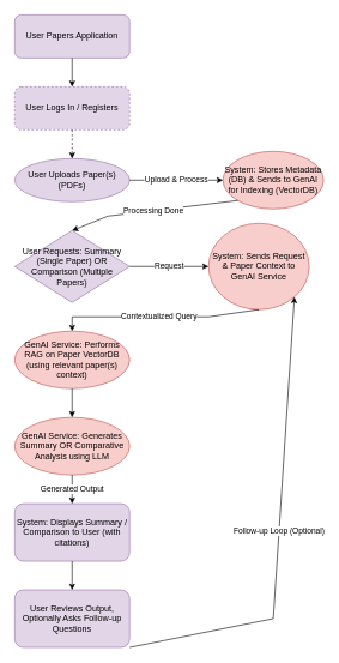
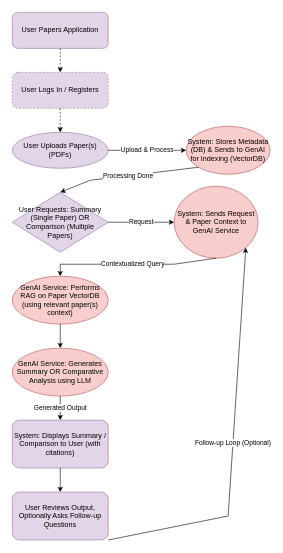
  <mxCell id="0" />
  <mxCell id="1" parent="0" />
  <mxCell id="2" value="User Papers Application" style="rounded=1;whiteSpace=wrap;html=1;fillColor=#e1d5e7;strokeColor=#9673a6;" parent="1" vertex="1"><mxGeometry x="20" y="20" width="160" height="60" as="geometry" /></mxCell>
  <mxCell id="3" value="User Logs In / Registers" style="rounded=1;whiteSpace=wrap;html=1;fillColor=#e1d5e7;strokeColor=#9673a6;dashed=1;" parent="1" vertex="1"><mxGeometry x="20" y="120" width="160" height="60" as="geometry" /></mxCell>
  <mxCell id="4" value="User Uploads Paper(s) (PDFs)" style="ellipse;whiteSpace=wrap;html=1;fillColor=#e1d5e7;strokeColor=#9673a6;" parent="1" vertex="1"><mxGeometry x="20" y="220" width="160" height="60" as="geometry" /></mxCell>
  <mxCell id="5" value="System: Stores Metadata (DB) &amp; Sends to GenAI for Indexing (VectorDB)" style="ellipse;whiteSpace=wrap;html=1;fillColor=#f8cecc;strokeColor=#b85450;" parent="1" vertex="1"><mxGeometry x="310" y="210" width="140" height="80" as="geometry" /></mxCell>
  <mxCell id="6" value="User Requests: Summary (Single Paper) OR Comparison (Multiple Papers)" style="rhombus;whiteSpace=wrap;html=1;fillColor=#e1d5e7;strokeColor=#9673a6;" parent="1" vertex="1"><mxGeometry x="20" y="320" width="160" height="100" as="geometry" /></mxCell>
  <mxCell id="7" value="System: Sends Request &amp; Paper Context to GenAI Service" style="ellipse;whiteSpace=wrap;html=1;fillColor=#f8cecc;strokeColor=#b85450;" parent="1" vertex="1"><mxGeometry x="290" y="310" width="140" height="120" as="geometry" /></mxCell>
  <mxCell id="8" value="GenAI Service: Performs RAG on Paper VectorDB (using relevant paper(s) context)" style="ellipse;whiteSpace=wrap;html=1;fillColor=#f8cecc;strokeColor=#b85450;" parent="1" vertex="1"><mxGeometry x="20" y="460" width="160" height="80" as="geometry" /></mxCell>
  <mxCell id="9" value="GenAI Service: Generates Summary OR Comparative Analysis using LLM" style="ellipse;whiteSpace=wrap;html=1;fillColor=#f8cecc;strokeColor=#b85450;" parent="1" vertex="1"><mxGeometry x="20" y="580" width="160" height="80" as="geometry" /></mxCell>
  <mxCell id="10" value="System: Displays Summary / Comparison to User (with citations)" style="rounded=1;whiteSpace=wrap;html=1;fillColor=#e1d5e7;strokeColor=#9673a6;" parent="1" vertex="1"><mxGeometry x="20" y="700" width="160" height="80" as="geometry" /></mxCell>
  <mxCell id="11" value="User Reviews Output, Optionally Asks Follow-up Questions" style="rounded=1;whiteSpace=wrap;html=1;fillColor=#e1d5e7;strokeColor=#9673a6;" parent="1" vertex="1"><mxGeometry x="20" y="820" width="160" height="80" as="geometry" /></mxCell>
- <mxCell id="12" value="" style="endArrow=classic;html=1;rounded=0;" parent="1" source="2" target="3" edge="1"><mxGeometry width="50" height="50" relative="1" as="geometry"><mxPoint x="100" y="100" as="sourcePoint" /><mxPoint x="100" y="100" as="targetPoint" /></mxGeometry></mxCell>
+ <mxCell id="12" value="" style="endArrow=classic;html=1;rounded=0;dashed=1;" parent="1" source="2" target="3" edge="1"><mxGeometry width="50" height="50" relative="1" as="geometry"><mxPoint x="100" y="100" as="sourcePoint" /><mxPoint x="100" y="100" as="targetPoint" /></mxGeometry></mxCell>
  <mxCell id="13" value="" style="endArrow=classic;html=1;rounded=0;dashed=1;" parent="1" source="3" target="4" edge="1"><mxGeometry width="50" height="50" relative="1" as="geometry"><mxPoint x="100" y="200" as="sourcePoint" /><mxPoint x="100" y="200" as="targetPoint" /></mxGeometry></mxCell>
  <mxCell id="14" value="Upload &amp; Process" style="endArrow=classic;html=1;rounded=0;exitX=1;exitY=0.5;exitDx=0;exitDy=0;entryX=0;entryY=0.5;entryDx=0;entryDy=0;" parent="1" source="4" target="5" edge="1"><mxGeometry width="50" height="50" relative="1" as="geometry"><mxPoint x="190" y="250" as="sourcePoint" /><mxPoint x="210" y="250" as="targetPoint" /></mxGeometry></mxCell>
  <mxCell id="15" value="Processing Done" style="endArrow=classic;html=1;rounded=0;exitX=0;exitY=1;exitDx=0;exitDy=0;entryX=0.5;entryY=0;entryDx=0;entryDy=0;" parent="1" source="5" target="6" edge="1"><mxGeometry width="50" height="50" relative="1" as="geometry"><mxPoint x="210" y="300" as="sourcePoint" /><mxPoint x="100" y="300" as="targetPoint" /><Array as="points"><mxPoint x="150" y="300" /></Array></mxGeometry></mxCell>
  <mxCell id="16" value="Request" style="endArrow=classic;html=1;rounded=0;exitX=1;exitY=0.5;exitDx=0;exitDy=0;entryX=0;entryY=0.5;entryDx=0;entryDy=0;" parent="1" source="6" target="7" edge="1"><mxGeometry width="50" height="50" relative="1" as="geometry"><mxPoint x="190" y="370" as="sourcePoint" /><mxPoint x="210" y="370" as="targetPoint" /></mxGeometry></mxCell>
  <mxCell id="17" value="Contextualized Query" style="endArrow=classic;html=1;rounded=0;exitX=0.5;exitY=1;exitDx=0;exitDy=0;entryX=0.5;entryY=0;entryDx=0;entryDy=0;" parent="1" source="7" target="8" edge="1"><mxGeometry width="50" height="50" relative="1" as="geometry"><mxPoint x="290" y="440" as="sourcePoint" /><mxPoint x="100" y="440" as="targetPoint" /><Array as="points"><mxPoint x="290" y="440" /><mxPoint x="100" y="440" /></Array></mxGeometry></mxCell>
  <mxCell id="18" value="" style="endArrow=classic;html=1;rounded=0;" parent="1" source="8" target="9" edge="1"><mxGeometry width="50" height="50" relative="1" as="geometry"><mxPoint x="100" y="550" as="sourcePoint" /><mxPoint x="100" y="550" as="targetPoint" /></mxGeometry></mxCell>
  <mxCell id="19" value="Generated Output" style="endArrow=classic;html=1;rounded=0;" parent="1" source="9" target="10" edge="1"><mxGeometry width="50" height="50" relative="1" as="geometry"><mxPoint x="100" y="680" as="sourcePoint" /><mxPoint x="100" y="680" as="targetPoint" /></mxGeometry></mxCell>
  <mxCell id="20" value="" style="endArrow=classic;html=1;rounded=0;" parent="1" source="10" target="11" edge="1"><mxGeometry width="50" height="50" relative="1" as="geometry"><mxPoint x="100" y="790" as="sourcePoint" /><mxPoint x="100" y="790" as="targetPoint" /></mxGeometry></mxCell>
  <mxCell id="21" value="Follow-up Loop (Optional)" style="endArrow=classic;html=1;rounded=0;entryX=1;entryY=1;entryDx=0;exitX=1;exitY=1;exitDx=0;entryDy=0;" parent="1" source="11" target="7" edge="1"><mxGeometry width="50" height="50" relative="1" as="geometry"><mxPoint x="190" y="860" as="sourcePoint" /><mxPoint x="380" y="480" as="targetPoint" /><Array as="points"><mxPoint x="380" y="860" /></Array></mxGeometry></mxCell>
